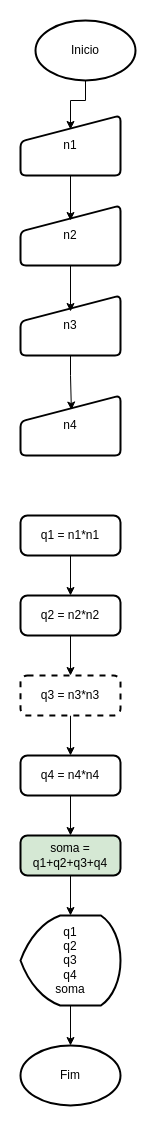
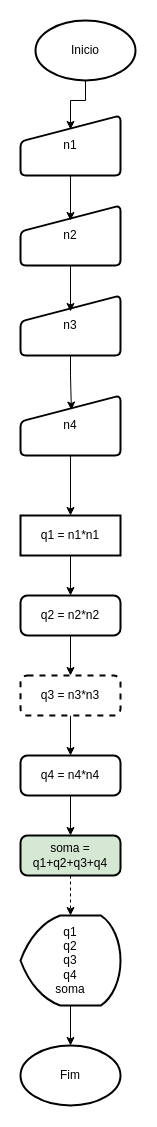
  <mxCell id="0" />
  <mxCell id="1" parent="0" />
  <mxCell id="2" value="Inicio" style="strokeWidth=2;html=1;shape=mxgraph.flowchart.start_1;whiteSpace=wrap;" vertex="1" parent="1"><mxGeometry x="35" y="20" width="100" height="60" as="geometry" /></mxCell>
  <mxCell id="3" value="n1" style="html=1;strokeWidth=2;shape=manualInput;whiteSpace=wrap;rounded=1;size=26;arcSize=11;" vertex="1" parent="1"><mxGeometry x="20" y="115" width="100" height="60" as="geometry" /></mxCell>
  <mxCell id="4" value="n2" style="html=1;strokeWidth=2;shape=manualInput;whiteSpace=wrap;rounded=1;size=26;arcSize=11;" vertex="1" parent="1"><mxGeometry x="20" y="205" width="100" height="60" as="geometry" /></mxCell>
  <mxCell id="5" value="n3" style="html=1;strokeWidth=2;shape=manualInput;whiteSpace=wrap;rounded=1;size=26;arcSize=11;" vertex="1" parent="1"><mxGeometry x="20" y="295" width="100" height="60" as="geometry" /></mxCell>
  <mxCell id="6" style="edgeStyle=orthogonalEdgeStyle;rounded=0;orthogonalLoop=1;jettySize=auto;html=1;exitX=0.5;exitY=1;exitDx=0;exitDy=0;exitPerimeter=0;entryX=0.5;entryY=0.233;entryDx=0;entryDy=0;entryPerimeter=0;" edge="1" parent="1" source="2" target="3"><mxGeometry relative="1" as="geometry" /></mxCell>
  <mxCell id="7" style="edgeStyle=orthogonalEdgeStyle;rounded=0;orthogonalLoop=1;jettySize=auto;html=1;exitX=0.5;exitY=1;exitDx=0;exitDy=0;entryX=0.5;entryY=0.25;entryDx=0;entryDy=0;entryPerimeter=0;" edge="1" parent="1" source="3" target="4"><mxGeometry relative="1" as="geometry" /></mxCell>
  <mxCell id="8" style="edgeStyle=orthogonalEdgeStyle;rounded=0;orthogonalLoop=1;jettySize=auto;html=1;exitX=0.5;exitY=1;exitDx=0;exitDy=0;entryX=0.5;entryY=0.267;entryDx=0;entryDy=0;entryPerimeter=0;" edge="1" parent="1" source="4" target="5"><mxGeometry relative="1" as="geometry" /></mxCell>
+ <mxCell id="9" style="edgeStyle=orthogonalEdgeStyle;rounded=0;orthogonalLoop=1;jettySize=auto;html=1;exitX=0.5;exitY=1;exitDx=0;exitDy=0;entryX=0.5;entryY=0;entryDx=0;entryDy=0;" edge="1" parent="1" source="10" target="12"><mxGeometry relative="1" as="geometry" /></mxCell>
  <mxCell id="10" value="n4" style="html=1;strokeWidth=2;shape=manualInput;whiteSpace=wrap;rounded=1;size=26;arcSize=11;" vertex="1" parent="1"><mxGeometry x="20" y="395" width="100" height="60" as="geometry" /></mxCell>
  <mxCell id="11" style="edgeStyle=orthogonalEdgeStyle;rounded=0;orthogonalLoop=1;jettySize=auto;html=1;exitX=0.5;exitY=1;exitDx=0;exitDy=0;entryX=0.5;entryY=0;entryDx=0;entryDy=0;" edge="1" parent="1" source="12" target="15"><mxGeometry relative="1" as="geometry" /></mxCell>
- <mxCell id="12" value="q1 = n1*n1" style="rounded=1;whiteSpace=wrap;html=1;absoluteArcSize=1;arcSize=14;strokeWidth=2;" vertex="1" parent="1"><mxGeometry x="20" y="515" width="100" height="40" as="geometry" /></mxCell>
+ <mxCell id="12" value="q1 = n1*n1" style="whiteSpace=wrap;html=1;absoluteArcSize=1;arcSize=14;strokeWidth=2;rounded=0;" vertex="1" parent="1"><mxGeometry x="20" y="515" width="100" height="40" as="geometry" /></mxCell>
  <mxCell id="13" style="edgeStyle=orthogonalEdgeStyle;rounded=0;orthogonalLoop=1;jettySize=auto;html=1;exitX=0.5;exitY=1;exitDx=0;exitDy=0;entryX=0.509;entryY=0.242;entryDx=0;entryDy=0;entryPerimeter=0;" edge="1" parent="1" source="5" target="10"><mxGeometry relative="1" as="geometry" /></mxCell>
  <mxCell id="14" style="edgeStyle=orthogonalEdgeStyle;rounded=0;orthogonalLoop=1;jettySize=auto;html=1;exitX=0.5;exitY=1;exitDx=0;exitDy=0;entryX=0.5;entryY=0;entryDx=0;entryDy=0;" edge="1" parent="1" source="15" target="17"><mxGeometry relative="1" as="geometry" /></mxCell>
  <mxCell id="15" value="q2 = n2*n2" style="rounded=1;whiteSpace=wrap;html=1;absoluteArcSize=1;arcSize=14;strokeWidth=2;" vertex="1" parent="1"><mxGeometry x="20" y="595" width="100" height="40" as="geometry" /></mxCell>
  <mxCell id="16" style="edgeStyle=orthogonalEdgeStyle;rounded=0;orthogonalLoop=1;jettySize=auto;html=1;exitX=0.5;exitY=1;exitDx=0;exitDy=0;entryX=0.5;entryY=0;entryDx=0;entryDy=0;" edge="1" parent="1" source="17" target="19"><mxGeometry relative="1" as="geometry" /></mxCell>
  <mxCell id="17" value="q3 = n3*n3" style="rounded=1;whiteSpace=wrap;html=1;absoluteArcSize=1;arcSize=14;strokeWidth=2;dashed=1;" vertex="1" parent="1"><mxGeometry x="20" y="675" width="100" height="40" as="geometry" /></mxCell>
  <mxCell id="18" style="edgeStyle=orthogonalEdgeStyle;rounded=0;orthogonalLoop=1;jettySize=auto;html=1;exitX=0.5;exitY=1;exitDx=0;exitDy=0;entryX=0.5;entryY=0;entryDx=0;entryDy=0;" edge="1" parent="1" source="19" target="20"><mxGeometry relative="1" as="geometry" /></mxCell>
  <mxCell id="19" value="q4 = n4*n4" style="rounded=1;whiteSpace=wrap;html=1;absoluteArcSize=1;arcSize=14;strokeWidth=2;" vertex="1" parent="1"><mxGeometry x="20" y="755" width="100" height="40" as="geometry" /></mxCell>
  <mxCell id="20" value="soma = q1+q2+q3+q4" style="rounded=1;whiteSpace=wrap;html=1;absoluteArcSize=1;arcSize=14;strokeWidth=2;fillColor=#d5e8d4;" vertex="1" parent="1"><mxGeometry x="20" y="835" width="100" height="40" as="geometry" /></mxCell>
  <mxCell id="21" value="q1&lt;div&gt;q2&lt;/div&gt;&lt;div&gt;q3&lt;/div&gt;&lt;div&gt;q4&lt;/div&gt;&lt;div&gt;soma&lt;/div&gt;" style="strokeWidth=2;html=1;shape=mxgraph.flowchart.display;whiteSpace=wrap;" vertex="1" parent="1"><mxGeometry x="20" y="915" width="100" height="90" as="geometry" /></mxCell>
- <mxCell id="22" style="edgeStyle=orthogonalEdgeStyle;rounded=0;orthogonalLoop=1;jettySize=auto;html=1;exitX=0.5;exitY=1;exitDx=0;exitDy=0;entryX=0.5;entryY=0;entryDx=0;entryDy=0;entryPerimeter=0;" edge="1" parent="1" source="20" target="21"><mxGeometry relative="1" as="geometry" /></mxCell>
+ <mxCell id="22" style="edgeStyle=orthogonalEdgeStyle;rounded=0;orthogonalLoop=1;jettySize=auto;html=1;exitX=0.5;exitY=1;exitDx=0;exitDy=0;entryX=0.5;entryY=0;entryDx=0;entryDy=0;entryPerimeter=0;dashed=1;" edge="1" parent="1" source="20" target="21"><mxGeometry relative="1" as="geometry" /></mxCell>
  <mxCell id="23" value="Fim" style="strokeWidth=2;html=1;shape=mxgraph.flowchart.start_1;whiteSpace=wrap;" vertex="1" parent="1"><mxGeometry x="20" y="1045" width="100" height="60" as="geometry" /></mxCell>
  <mxCell id="24" style="edgeStyle=orthogonalEdgeStyle;rounded=0;orthogonalLoop=1;jettySize=auto;html=1;exitX=0.5;exitY=1;exitDx=0;exitDy=0;exitPerimeter=0;entryX=0.5;entryY=0;entryDx=0;entryDy=0;entryPerimeter=0;" edge="1" parent="1" source="21" target="23"><mxGeometry relative="1" as="geometry" /></mxCell>
